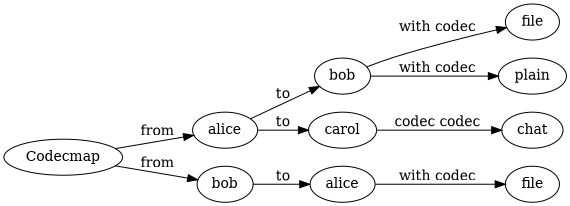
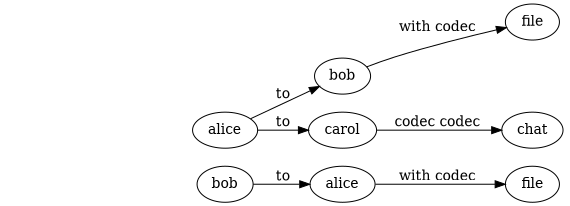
  digraph {
    rankdir=LR
    n1 [label=alice]
    n2 [label=alice]
    n3 [label=bob]
    n4 [label=bob]
    n5 [label=carol]
    n6 [label=file]
    n7 [label=file]
    n8 [label=chat]
-   plain
-   Codecmap
    subgraph sub_1 {
      n1
      n2
      n3
      n4
      n5
      n6
      n7
      n8
    }
    n1 -> n3 [label=to]
    n1 -> n5 [label=to]
    n2 -> n7 [label="with codec"]
    n3 -> n6 [label="with codec"]
-   n3 -> plain [label="with codec"]
    n4 -> n2 [label=to]
    n5 -> n8 [label="codec codec"]
-   Codecmap -> n1 [label=from]
-   Codecmap -> n4 [label=from]
  }
